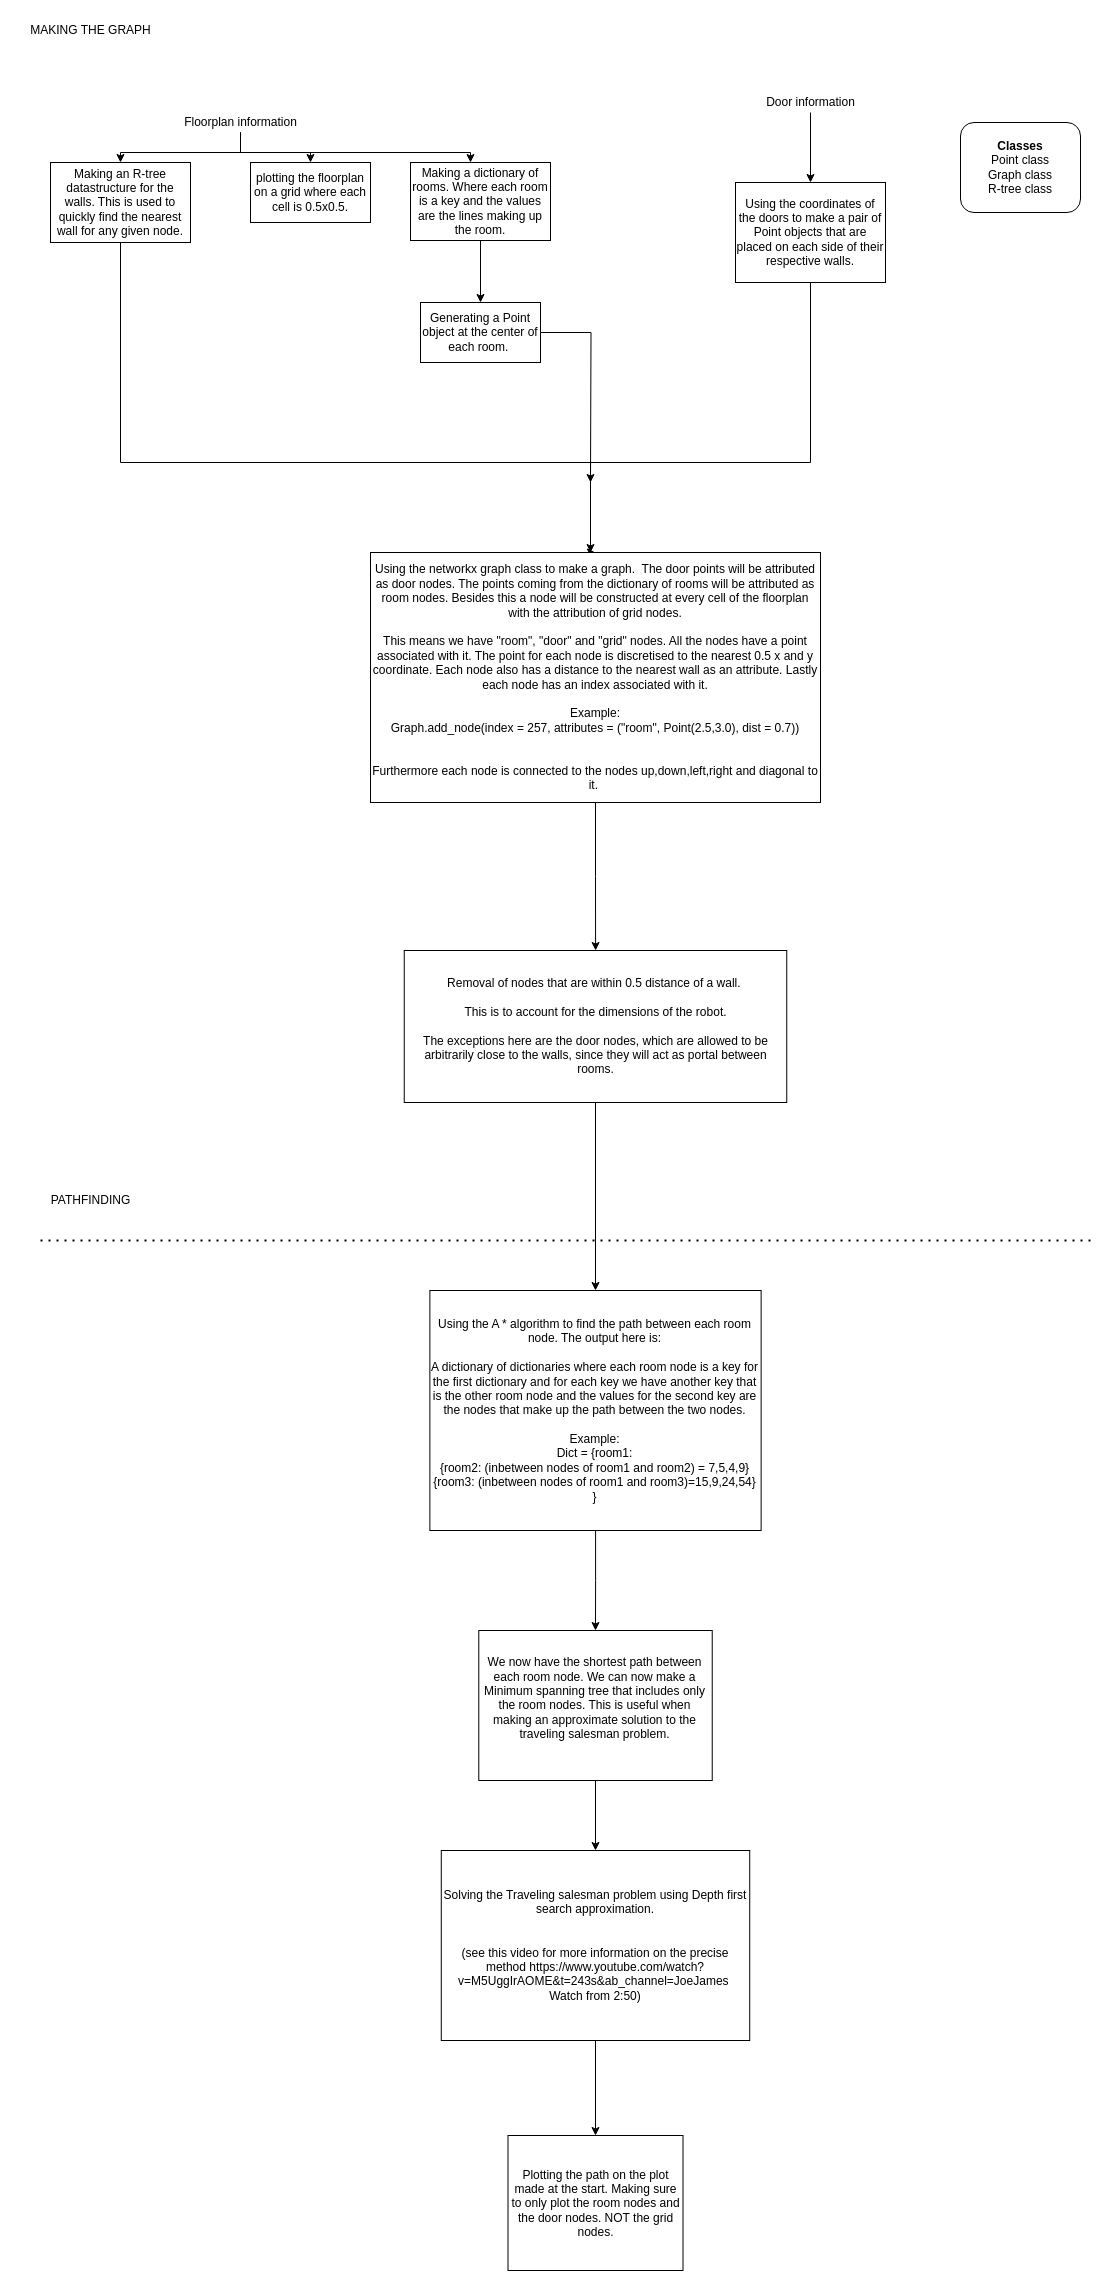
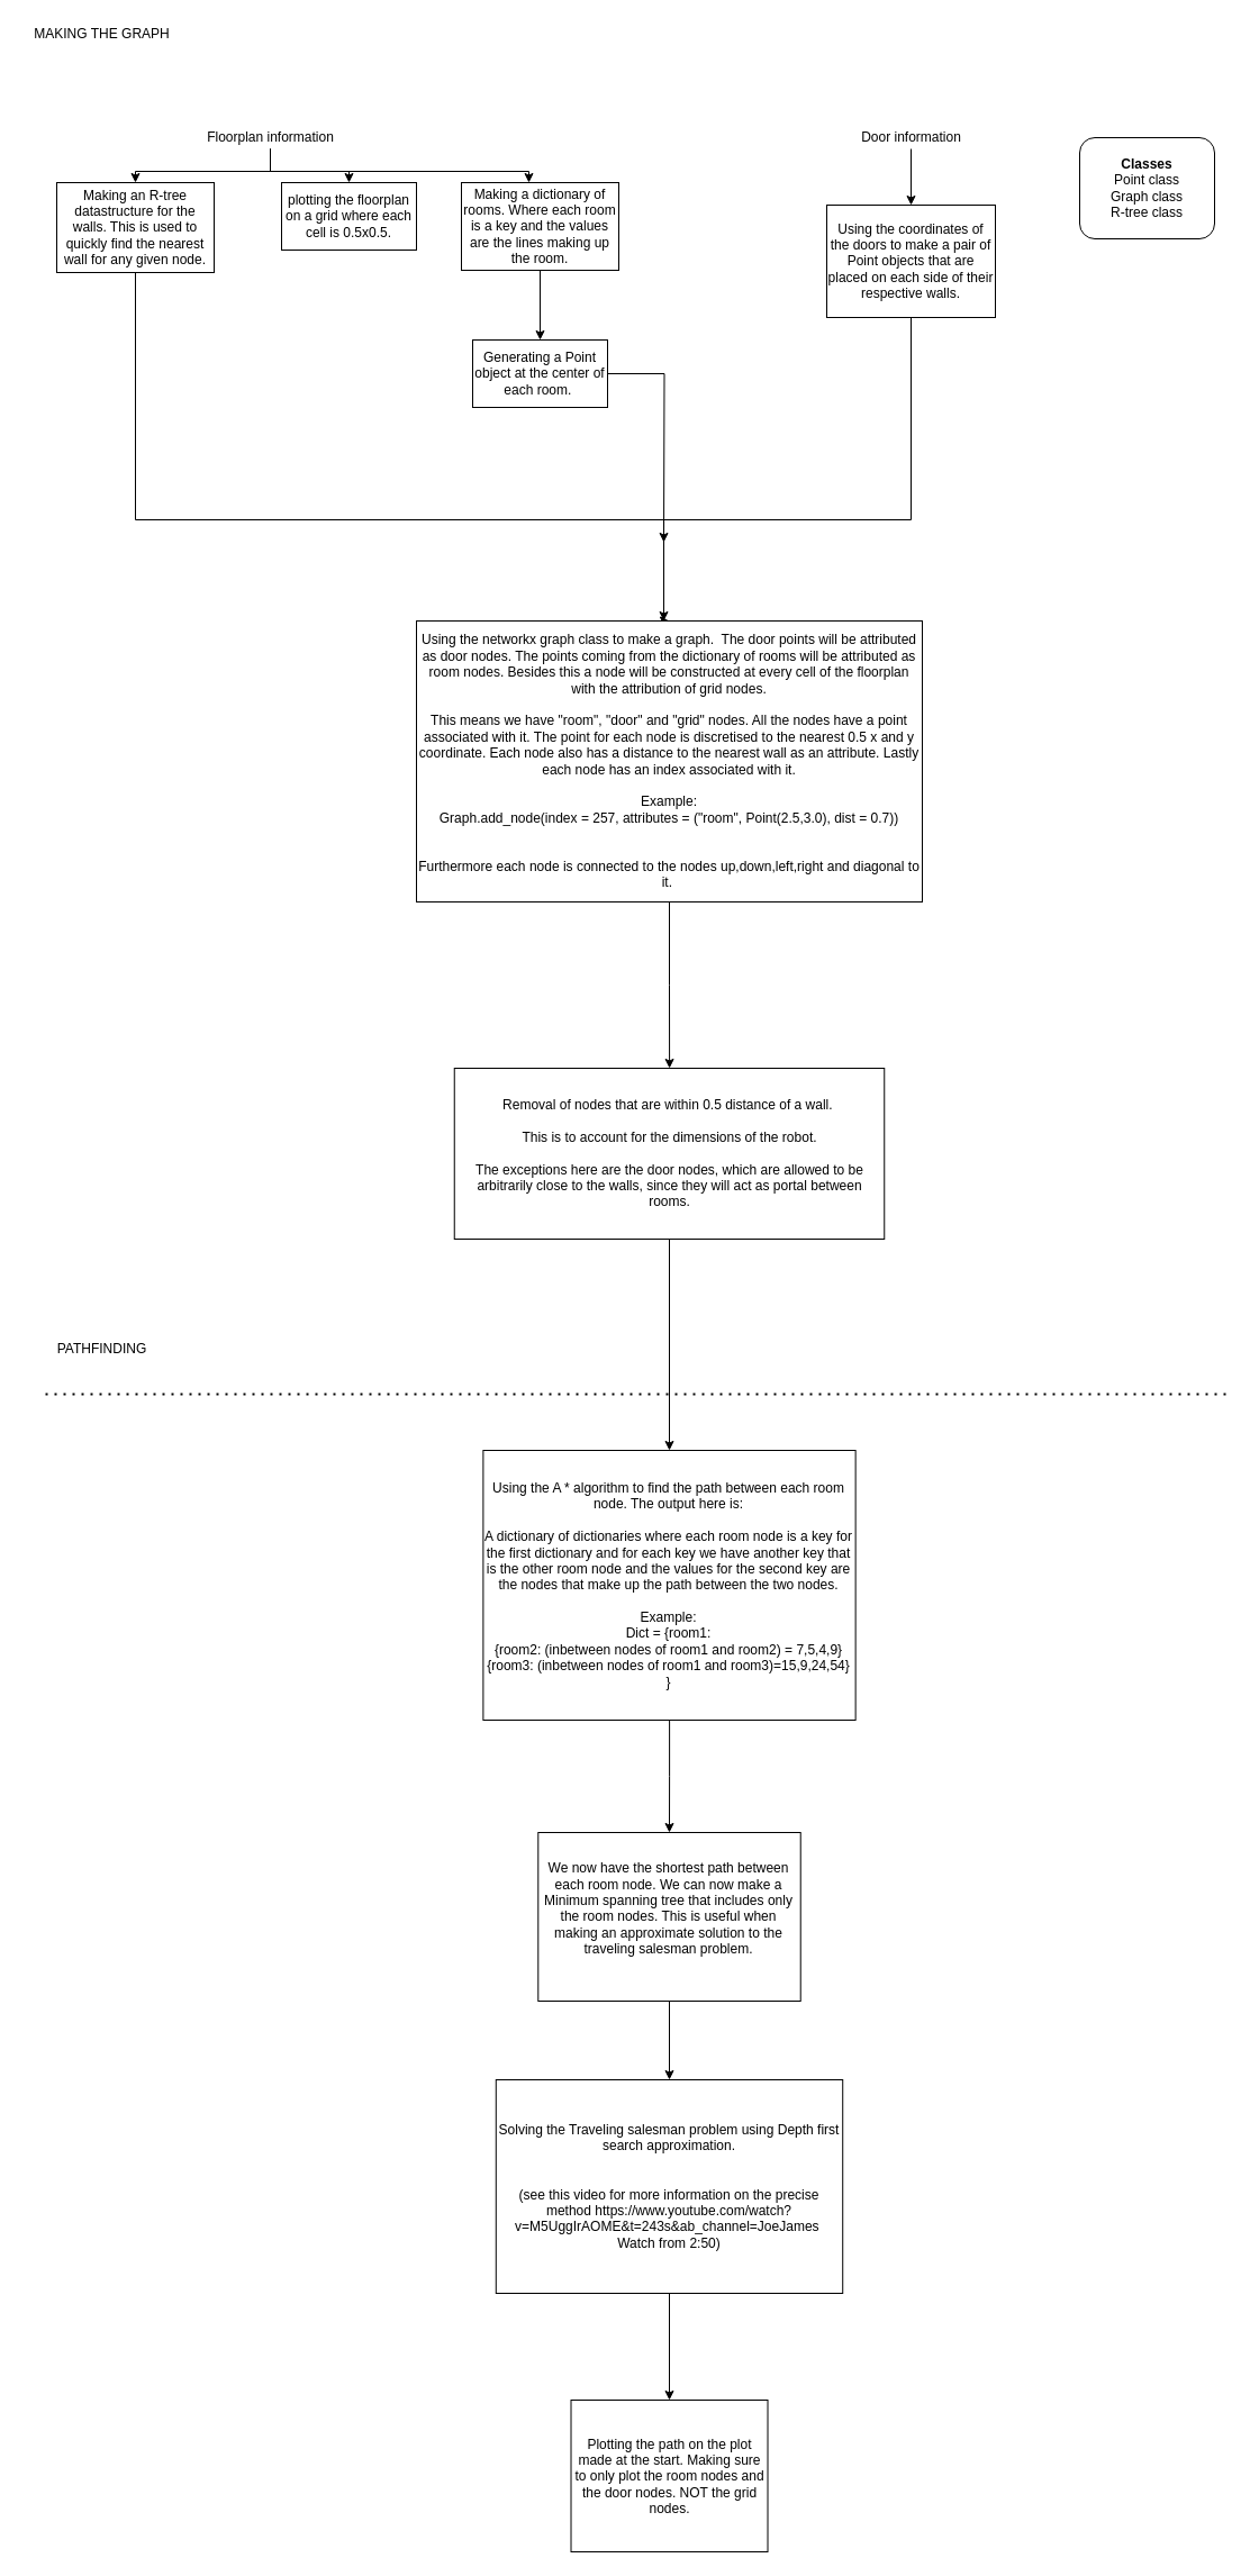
  <mxCell id="0" />
  <mxCell id="1" parent="0" />
  <mxCell id="2" value="plotting the floorplan on a grid where each cell is 0.5x0.5." style="rounded=0;whiteSpace=wrap;html=1;" vertex="1" parent="1"><mxGeometry x="250" y="162" width="120" height="60" as="geometry" /></mxCell>
  <mxCell id="3" style="edgeStyle=orthogonalEdgeStyle;rounded=0;orthogonalLoop=1;jettySize=auto;html=1;" edge="1" parent="1" source="6" target="2"><mxGeometry relative="1" as="geometry" /></mxCell>
  <mxCell id="4" style="edgeStyle=orthogonalEdgeStyle;rounded=0;orthogonalLoop=1;jettySize=auto;html=1;" edge="1" parent="1" source="6" target="8"><mxGeometry relative="1" as="geometry"><mxPoint x="470" y="172" as="targetPoint" /><Array as="points"><mxPoint x="240" y="152" /><mxPoint x="470" y="152" /></Array></mxGeometry></mxCell>
  <mxCell id="5" style="edgeStyle=orthogonalEdgeStyle;rounded=0;orthogonalLoop=1;jettySize=auto;html=1;" edge="1" parent="1" source="6"><mxGeometry relative="1" as="geometry"><mxPoint x="120" y="162" as="targetPoint" /><Array as="points"><mxPoint x="240" y="152" /><mxPoint x="120" y="152" /></Array></mxGeometry></mxCell>
  <mxCell id="6" value="Floorplan information" style="text;html=1;align=center;verticalAlign=middle;resizable=0;points=[];autosize=1;" vertex="1" parent="1"><mxGeometry x="175" y="112" width="130" height="20" as="geometry" /></mxCell>
  <mxCell id="7" value="" style="edgeStyle=orthogonalEdgeStyle;rounded=0;orthogonalLoop=1;jettySize=auto;html=1;" edge="1" parent="1" source="8" target="18"><mxGeometry relative="1" as="geometry" /></mxCell>
  <mxCell id="8" value="Making a dictionary of rooms. Where each room is a key and the values are the lines making up the room." style="rounded=0;whiteSpace=wrap;html=1;" vertex="1" parent="1"><mxGeometry x="410" y="162" width="140" height="78" as="geometry" /></mxCell>
  <mxCell id="9" value="" style="edgeStyle=orthogonalEdgeStyle;rounded=0;orthogonalLoop=1;jettySize=auto;html=1;" edge="1" parent="1" source="10" target="12"><mxGeometry relative="1" as="geometry" /></mxCell>
- <mxCell id="10" value="Door information&lt;br&gt;" style="text;html=1;align=center;verticalAlign=middle;resizable=0;points=[];autosize=1;" vertex="1" parent="1"><mxGeometry x="760" y="92" width="100" height="20" as="geometry" /></mxCell>
+ <mxCell id="10" value="Door information&lt;br&gt;" style="text;html=1;align=center;verticalAlign=middle;resizable=0;points=[];autosize=1;" vertex="1" parent="1"><mxGeometry x="760" y="112" width="100" height="20" as="geometry" /></mxCell>
  <mxCell id="11" style="edgeStyle=orthogonalEdgeStyle;rounded=0;orthogonalLoop=1;jettySize=auto;html=1;entryX=0.5;entryY=0;entryDx=0;entryDy=0;" edge="1" parent="1" source="12" target="16"><mxGeometry relative="1" as="geometry"><Array as="points"><mxPoint x="810" y="462" /><mxPoint x="590" y="462" /></Array></mxGeometry></mxCell>
  <mxCell id="12" value="Using the coordinates of the doors to make a pair of Point objects that are placed on each side of their respective walls." style="whiteSpace=wrap;html=1;" vertex="1" parent="1"><mxGeometry x="735" y="182" width="150" height="100" as="geometry" /></mxCell>
  <mxCell id="13" value="" style="edgeStyle=orthogonalEdgeStyle;rounded=0;orthogonalLoop=1;jettySize=auto;html=1;" edge="1" parent="1" source="14" target="16"><mxGeometry relative="1" as="geometry"><Array as="points"><mxPoint x="120" y="462" /><mxPoint x="590" y="462" /></Array></mxGeometry></mxCell>
  <mxCell id="14" value="Making an R-tree datastructure for the walls. This is used to quickly find the nearest wall for any given node." style="rounded=0;whiteSpace=wrap;html=1;" vertex="1" parent="1"><mxGeometry x="50" y="162" width="140" height="80" as="geometry" /></mxCell>
  <mxCell id="15" value="" style="edgeStyle=orthogonalEdgeStyle;rounded=0;orthogonalLoop=1;jettySize=auto;html=1;" edge="1" parent="1" source="16" target="21"><mxGeometry relative="1" as="geometry" /></mxCell>
  <mxCell id="16" value="Using the networkx graph class to make a graph.&amp;nbsp; The door points will be attributed as door nodes. The points coming from the dictionary of rooms will be attributed as room nodes. Besides this a node will be constructed at every cell of the floorplan with the attribution of grid nodes.&lt;br&gt;&lt;br&gt;This means we have &quot;room&quot;, &quot;door&quot; and &quot;grid&quot; nodes. All the nodes have a point associated with it. The point for each node is discretised to the nearest 0.5 x and y coordinate. Each node also has a distance to the nearest wall as an attribute. Lastly each node has an index associated with it.&lt;br&gt;&lt;br&gt;Example:&lt;br&gt;Graph.add_node(index = 257, attributes = (&quot;room&quot;, Point(2.5,3.0), dist = 0.7))&lt;br&gt;&lt;br&gt;&lt;br&gt;Furthermore each node is connected to the nodes up,down,left,right and diagonal to it.&amp;nbsp;" style="whiteSpace=wrap;html=1;rounded=0;" vertex="1" parent="1"><mxGeometry x="370" y="552" width="450" height="250" as="geometry" /></mxCell>
  <mxCell id="17" style="edgeStyle=orthogonalEdgeStyle;rounded=0;orthogonalLoop=1;jettySize=auto;html=1;" edge="1" parent="1" source="18"><mxGeometry relative="1" as="geometry"><mxPoint x="590" y="482" as="targetPoint" /></mxGeometry></mxCell>
  <mxCell id="18" value="Generating a Point object at the center of each room.&amp;nbsp;" style="whiteSpace=wrap;html=1;rounded=0;" vertex="1" parent="1"><mxGeometry x="420" y="302" width="120" height="60" as="geometry" /></mxCell>
  <mxCell id="19" value="&lt;b&gt;Classes&lt;/b&gt;&lt;br&gt;Point class&lt;br&gt;Graph class&lt;br&gt;R-tree class" style="rounded=1;whiteSpace=wrap;html=1;" vertex="1" parent="1"><mxGeometry x="960" y="122" width="120" height="90" as="geometry" /></mxCell>
  <mxCell id="20" style="edgeStyle=orthogonalEdgeStyle;rounded=0;orthogonalLoop=1;jettySize=auto;html=1;" edge="1" parent="1" source="21" target="26"><mxGeometry relative="1" as="geometry"><mxPoint x="595" y="1300" as="targetPoint" /></mxGeometry></mxCell>
  <mxCell id="21" value="Removal of nodes that are within 0.5 distance of a wall.&amp;nbsp;&lt;br&gt;&lt;br&gt;This is to account for the dimensions of the robot.&lt;br&gt;&lt;br&gt;The exceptions here are the door nodes, which are allowed to be arbitrarily close to the walls, since they will act as portal between rooms." style="whiteSpace=wrap;html=1;rounded=0;" vertex="1" parent="1"><mxGeometry x="403.75" y="950" width="382.5" height="152" as="geometry" /></mxCell>
  <mxCell id="22" value="PATHFINDING&lt;br&gt;" style="text;html=1;align=center;verticalAlign=middle;resizable=0;points=[];autosize=1;" vertex="1" parent="1"><mxGeometry x="40" y="1190" width="100" height="20" as="geometry" /></mxCell>
  <mxCell id="23" value="" style="endArrow=none;dashed=1;html=1;dashPattern=1 3;strokeWidth=2;" edge="1" parent="1"><mxGeometry width="50" height="50" relative="1" as="geometry"><mxPoint x="40" y="1240" as="sourcePoint" /><mxPoint x="1090" y="1240" as="targetPoint" /></mxGeometry></mxCell>
  <mxCell id="24" value="MAKING THE GRAPH" style="text;html=1;align=center;verticalAlign=middle;resizable=0;points=[];autosize=1;" vertex="1" parent="1"><mxGeometry x="20" y="20" width="140" height="20" as="geometry" /></mxCell>
  <mxCell id="25" value="" style="edgeStyle=orthogonalEdgeStyle;rounded=0;orthogonalLoop=1;jettySize=auto;html=1;" edge="1" parent="1" source="26" target="28"><mxGeometry relative="1" as="geometry" /></mxCell>
  <mxCell id="26" value="Using the A * algorithm to find the path between each room node. The output here is:&lt;br&gt;&lt;br&gt;A dictionary of dictionaries where each room node is a key for the first dictionary and for each key we have another key that is the other room node and the values for the second key are the nodes that make up the path between the two nodes.&lt;br&gt;&lt;br&gt;Example:&lt;br&gt;Dict = {room1:&lt;br&gt;{room2: (inbetween nodes of room1 and room2) = 7,5,4,9}{room3: (inbetween nodes of room1 and room3)=15,9,24,54}&lt;br&gt;}" style="rounded=0;whiteSpace=wrap;html=1;" vertex="1" parent="1"><mxGeometry x="429.38" y="1290" width="331.25" height="240" as="geometry" /></mxCell>
  <mxCell id="27" value="" style="edgeStyle=orthogonalEdgeStyle;rounded=0;orthogonalLoop=1;jettySize=auto;html=1;" edge="1" parent="1" source="28" target="30"><mxGeometry relative="1" as="geometry" /></mxCell>
  <mxCell id="28" value="We now have the shortest path between each room node. We can now make a Minimum spanning tree that includes only the room nodes. This is useful when making an approximate solution to the traveling salesman problem.&lt;br&gt;&amp;nbsp;" style="whiteSpace=wrap;html=1;rounded=0;" vertex="1" parent="1"><mxGeometry x="478.29" y="1630" width="233.44" height="150" as="geometry" /></mxCell>
  <mxCell id="29" value="" style="edgeStyle=orthogonalEdgeStyle;rounded=0;orthogonalLoop=1;jettySize=auto;html=1;" edge="1" parent="1" source="30" target="31"><mxGeometry relative="1" as="geometry" /></mxCell>
  <mxCell id="30" value="Solving the Traveling salesman problem using Depth first search approximation. &lt;br&gt;&lt;br&gt;&lt;br&gt;(see this video for more information on the precise method&amp;nbsp;https://www.youtube.com/watch?v=M5UggIrAOME&amp;amp;t=243s&amp;amp;ab_channel=JoeJames&amp;nbsp;&lt;br&gt;Watch from 2:50)" style="whiteSpace=wrap;html=1;rounded=0;" vertex="1" parent="1"><mxGeometry x="440.78" y="1850" width="308.44" height="190" as="geometry" /></mxCell>
  <mxCell id="31" value="Plotting the path on the plot made at the start. Making sure to only plot the room nodes and the door nodes. NOT the grid nodes." style="whiteSpace=wrap;html=1;rounded=0;" vertex="1" parent="1"><mxGeometry x="507.51" y="2135" width="175" height="135" as="geometry" /></mxCell>
